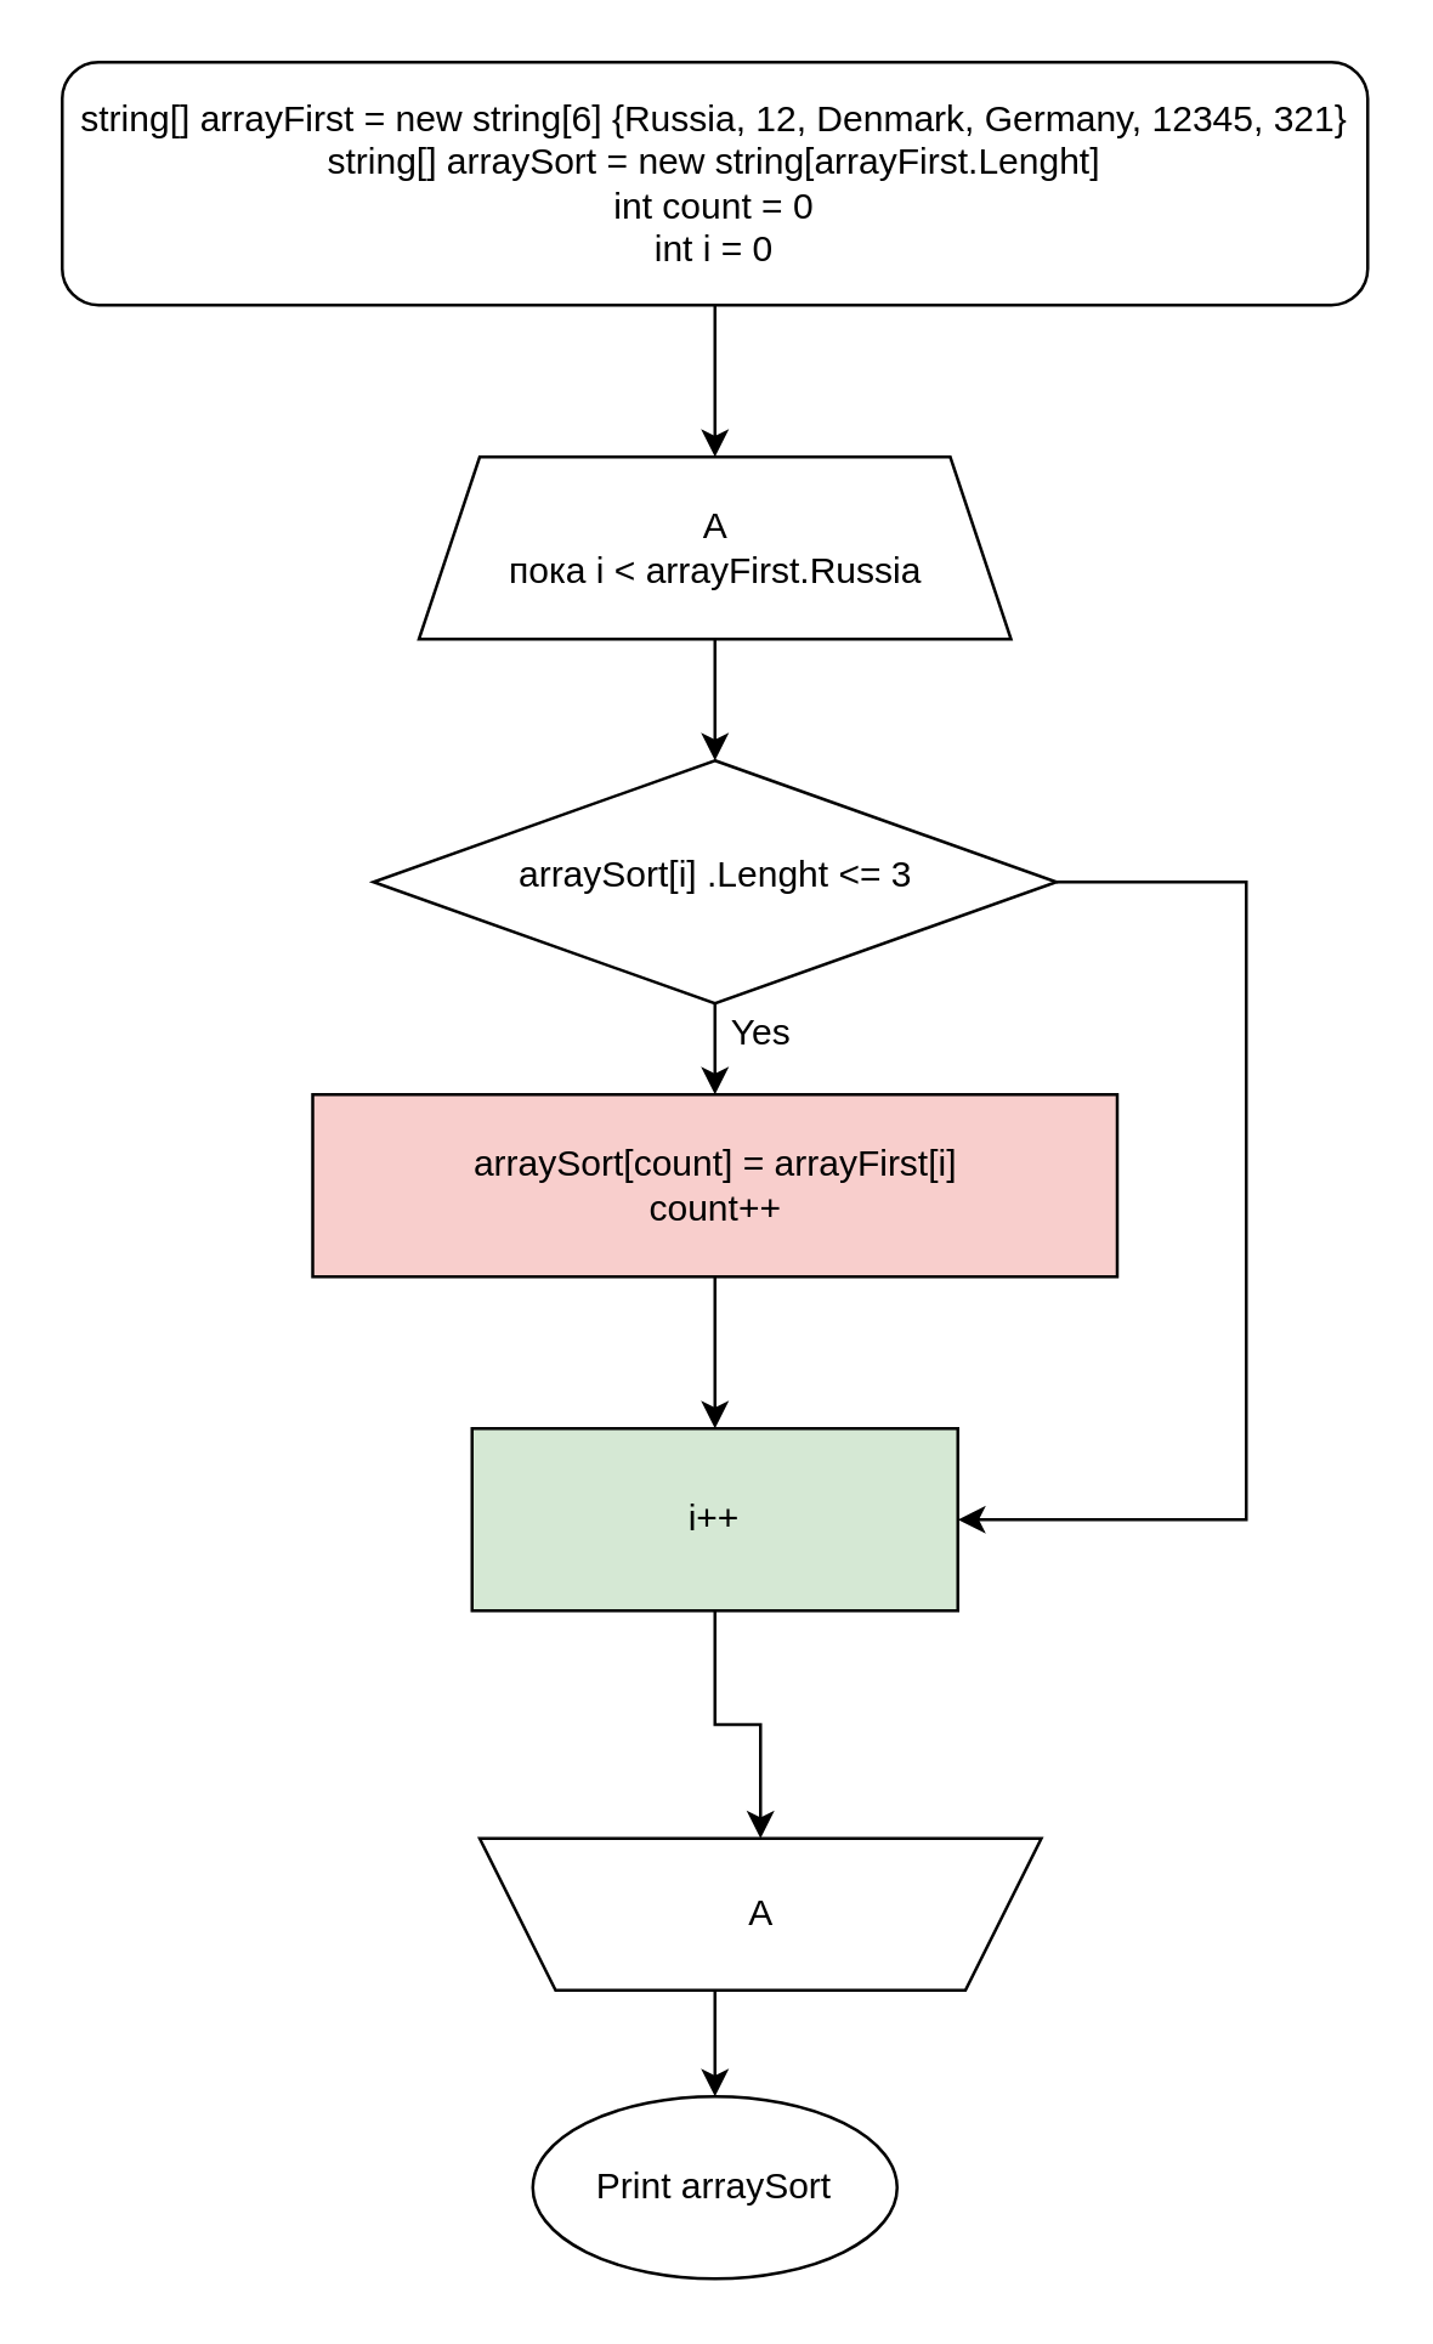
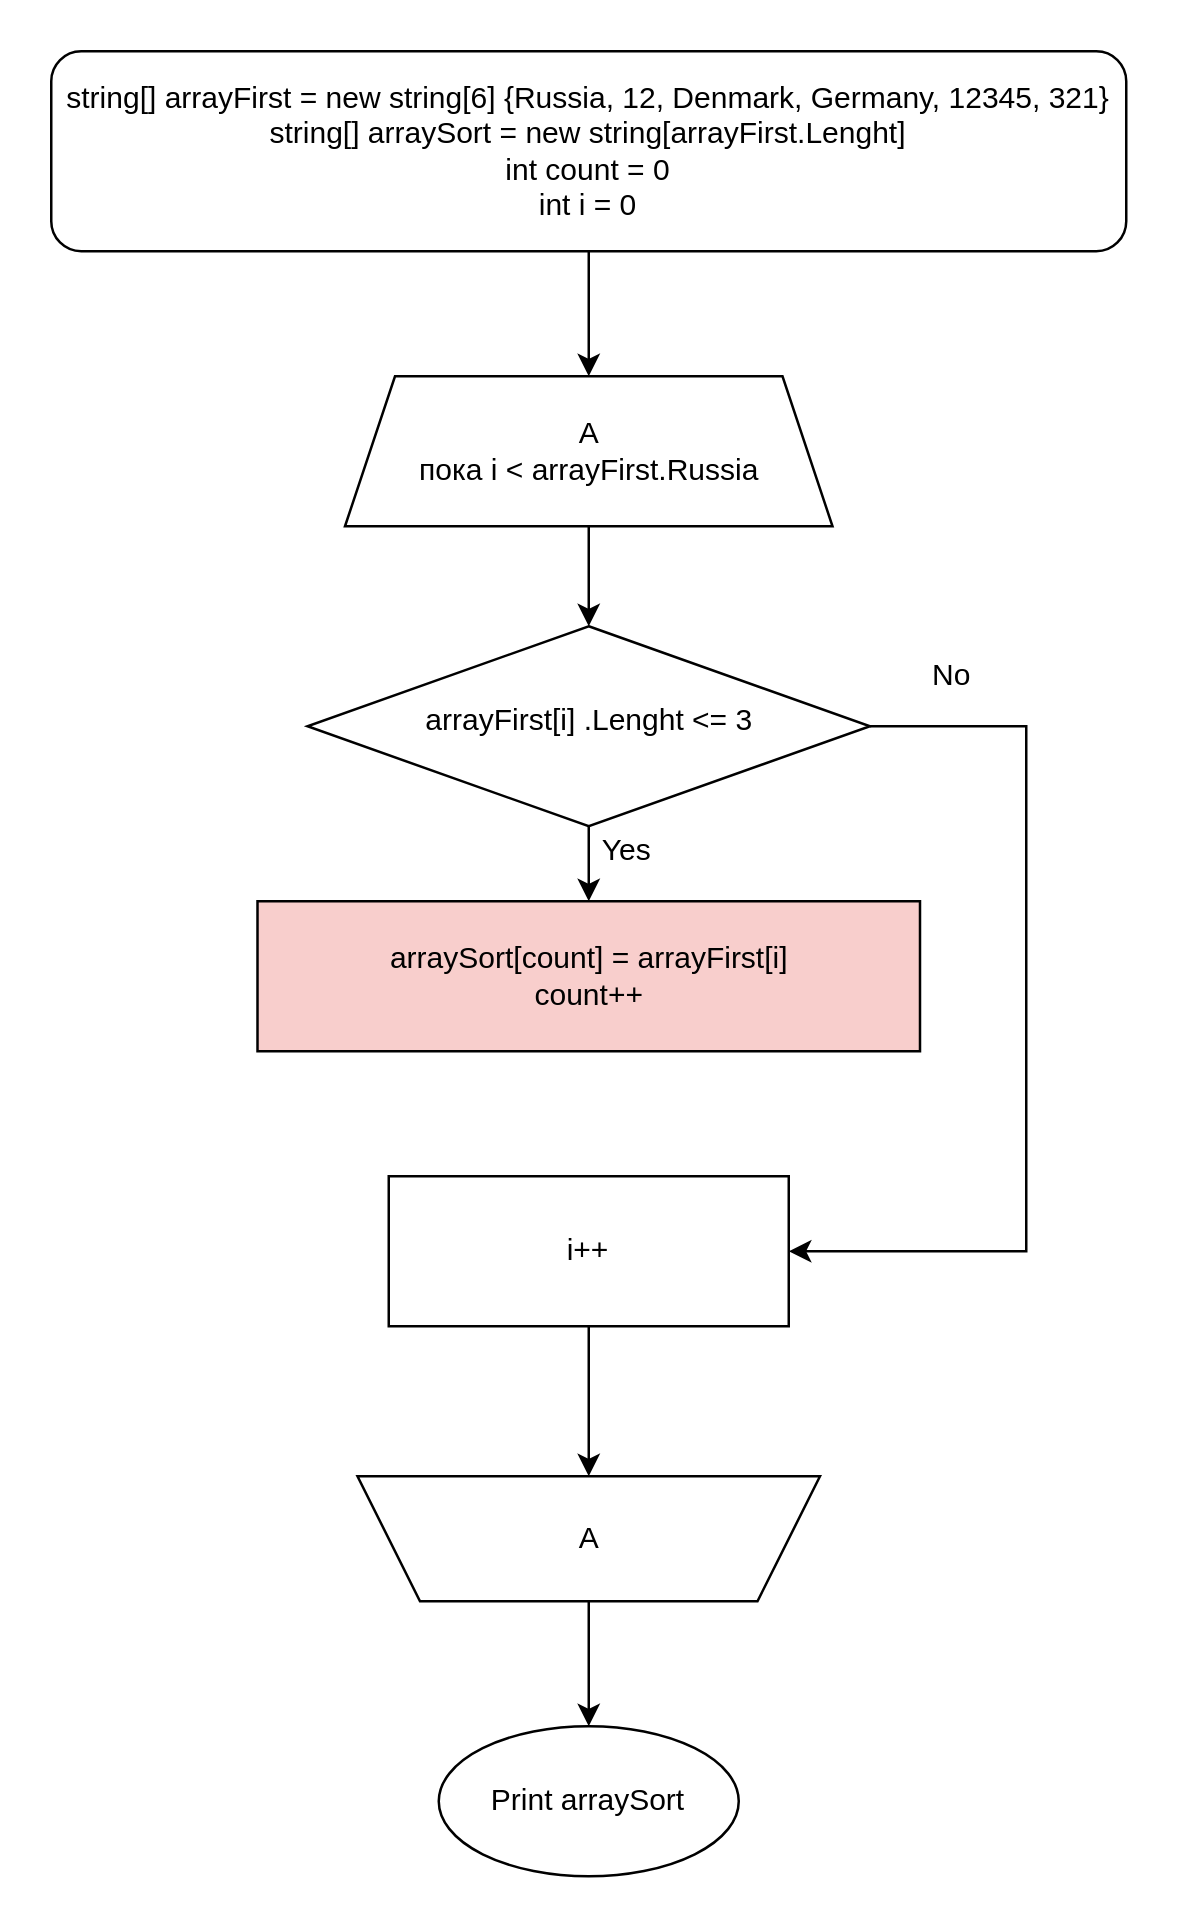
  <mxCell id="0" />
  <mxCell id="1" parent="0" />
  <mxCell id="2" style="edgeStyle=orthogonalEdgeStyle;rounded=0;orthogonalLoop=1;jettySize=auto;html=1;exitX=0.5;exitY=1;exitDx=0;exitDy=0;" edge="1" parent="1" source="3" target="8"><mxGeometry relative="1" as="geometry" /></mxCell>
  <mxCell id="3" value="string[] arrayFirst = new string[6] {Russia, 12, Denmark, Germany, 12345, 321}&lt;br&gt;string[] arraySort = new string[arrayFirst.Lenght]&lt;br&gt;int count = 0&lt;br&gt;int i = 0" style="rounded=1;whiteSpace=wrap;html=1;fontSize=12;glass=0;strokeWidth=1;shadow=0;" parent="1" vertex="1"><mxGeometry x="20" y="20" width="430" height="80" as="geometry" /></mxCell>
  <mxCell id="4" style="edgeStyle=orthogonalEdgeStyle;rounded=0;orthogonalLoop=1;jettySize=auto;html=1;exitX=1;exitY=0.5;exitDx=0;exitDy=0;entryX=1;entryY=0.5;entryDx=0;entryDy=0;" edge="1" parent="1" source="6" target="12"><mxGeometry relative="1" as="geometry"><Array as="points"><mxPoint x="410" y="290" /><mxPoint x="410" y="500" /></Array></mxGeometry></mxCell>
  <mxCell id="5" style="edgeStyle=orthogonalEdgeStyle;rounded=0;orthogonalLoop=1;jettySize=auto;html=1;exitX=0.5;exitY=1;exitDx=0;exitDy=0;entryX=0.5;entryY=0;entryDx=0;entryDy=0;" edge="1" parent="1" source="6" target="10"><mxGeometry relative="1" as="geometry" /></mxCell>
- <mxCell id="6" value="arraySort[i] .Lenght &amp;lt;= 3" style="rhombus;whiteSpace=wrap;html=1;shadow=0;fontFamily=Helvetica;fontSize=12;align=center;strokeWidth=1;spacing=6;spacingTop=-4;" parent="1" vertex="1"><mxGeometry x="122.5" y="250" width="225" height="80" as="geometry" /></mxCell>
+ <mxCell id="6" value="arrayFirst[i] .Lenght &amp;lt;= 3" style="rhombus;whiteSpace=wrap;html=1;shadow=0;fontFamily=Helvetica;fontSize=12;align=center;strokeWidth=1;spacing=6;spacingTop=-4;" parent="1" vertex="1"><mxGeometry x="122.5" y="250" width="225" height="80" as="geometry" /></mxCell>
  <mxCell id="7" style="edgeStyle=orthogonalEdgeStyle;rounded=0;orthogonalLoop=1;jettySize=auto;html=1;exitX=0.5;exitY=1;exitDx=0;exitDy=0;" edge="1" parent="1" source="8" target="6"><mxGeometry relative="1" as="geometry" /></mxCell>
  <mxCell id="8" value="A&lt;br&gt;пока i &amp;lt; arrayFirst.Russia" style="shape=trapezoid;perimeter=trapezoidPerimeter;whiteSpace=wrap;html=1;fixedSize=1;" vertex="1" parent="1"><mxGeometry x="137.5" y="150" width="195" height="60" as="geometry" /></mxCell>
- <mxCell id="9" style="edgeStyle=orthogonalEdgeStyle;rounded=0;orthogonalLoop=1;jettySize=auto;html=1;exitX=0.5;exitY=1;exitDx=0;exitDy=0;entryX=0.5;entryY=0;entryDx=0;entryDy=0;" edge="1" parent="1" source="10" target="12"><mxGeometry relative="1" as="geometry" /></mxCell>
  <mxCell id="10" value="arraySort[count] = arrayFirst[i]&lt;br&gt;count++" style="rounded=0;whiteSpace=wrap;html=1;fillColor=#f8cecc;" vertex="1" parent="1"><mxGeometry x="102.5" y="360" width="265" height="60" as="geometry" /></mxCell>
  <mxCell id="11" style="edgeStyle=orthogonalEdgeStyle;rounded=0;orthogonalLoop=1;jettySize=auto;html=1;exitX=0.5;exitY=1;exitDx=0;exitDy=0;entryX=0.5;entryY=1;entryDx=0;entryDy=0;" edge="1" parent="1" source="12" target="14"><mxGeometry relative="1" as="geometry" /></mxCell>
- <mxCell id="12" value="i++" style="rounded=0;whiteSpace=wrap;html=1;fillColor=#d5e8d4;" vertex="1" parent="1"><mxGeometry x="155" y="470" width="160" height="60" as="geometry" /></mxCell>
+ <mxCell id="12" value="i++" style="rounded=0;whiteSpace=wrap;html=1;" vertex="1" parent="1"><mxGeometry x="155" y="470" width="160" height="60" as="geometry" /></mxCell>
  <mxCell id="13" style="edgeStyle=orthogonalEdgeStyle;rounded=0;orthogonalLoop=1;jettySize=auto;html=1;exitX=0.5;exitY=0;exitDx=0;exitDy=0;entryX=0.5;entryY=0;entryDx=0;entryDy=0;" edge="1" parent="1" source="14" target="17"><mxGeometry relative="1" as="geometry" /></mxCell>
- <mxCell id="14" value="A" style="shape=trapezoid;perimeter=trapezoidPerimeter;whiteSpace=wrap;html=1;fixedSize=1;size=25;direction=west;" vertex="1" parent="1"><mxGeometry x="157.5" y="605" width="185" height="50" as="geometry" /></mxCell>
+ <mxCell id="14" value="A" style="shape=trapezoid;perimeter=trapezoidPerimeter;whiteSpace=wrap;html=1;fixedSize=1;size=25;direction=west;" vertex="1" parent="1"><mxGeometry x="142.5" y="590" width="185" height="50" as="geometry" /></mxCell>
  <mxCell id="15" value="Yes" style="text;html=1;align=center;verticalAlign=middle;resizable=0;points=[];autosize=1;strokeColor=none;fillColor=none;" vertex="1" parent="1"><mxGeometry x="230" y="325" width="40" height="30" as="geometry" /></mxCell>
+ <mxCell id="16" value="No" style="text;html=1;align=center;verticalAlign=middle;resizable=0;points=[];autosize=1;strokeColor=none;fillColor=none;" vertex="1" parent="1"><mxGeometry x="360" y="255" width="40" height="30" as="geometry" /></mxCell>
  <mxCell id="17" value="Print arraySort" style="ellipse;whiteSpace=wrap;html=1;" vertex="1" parent="1"><mxGeometry x="175" y="690" width="120" height="60" as="geometry" /></mxCell>
